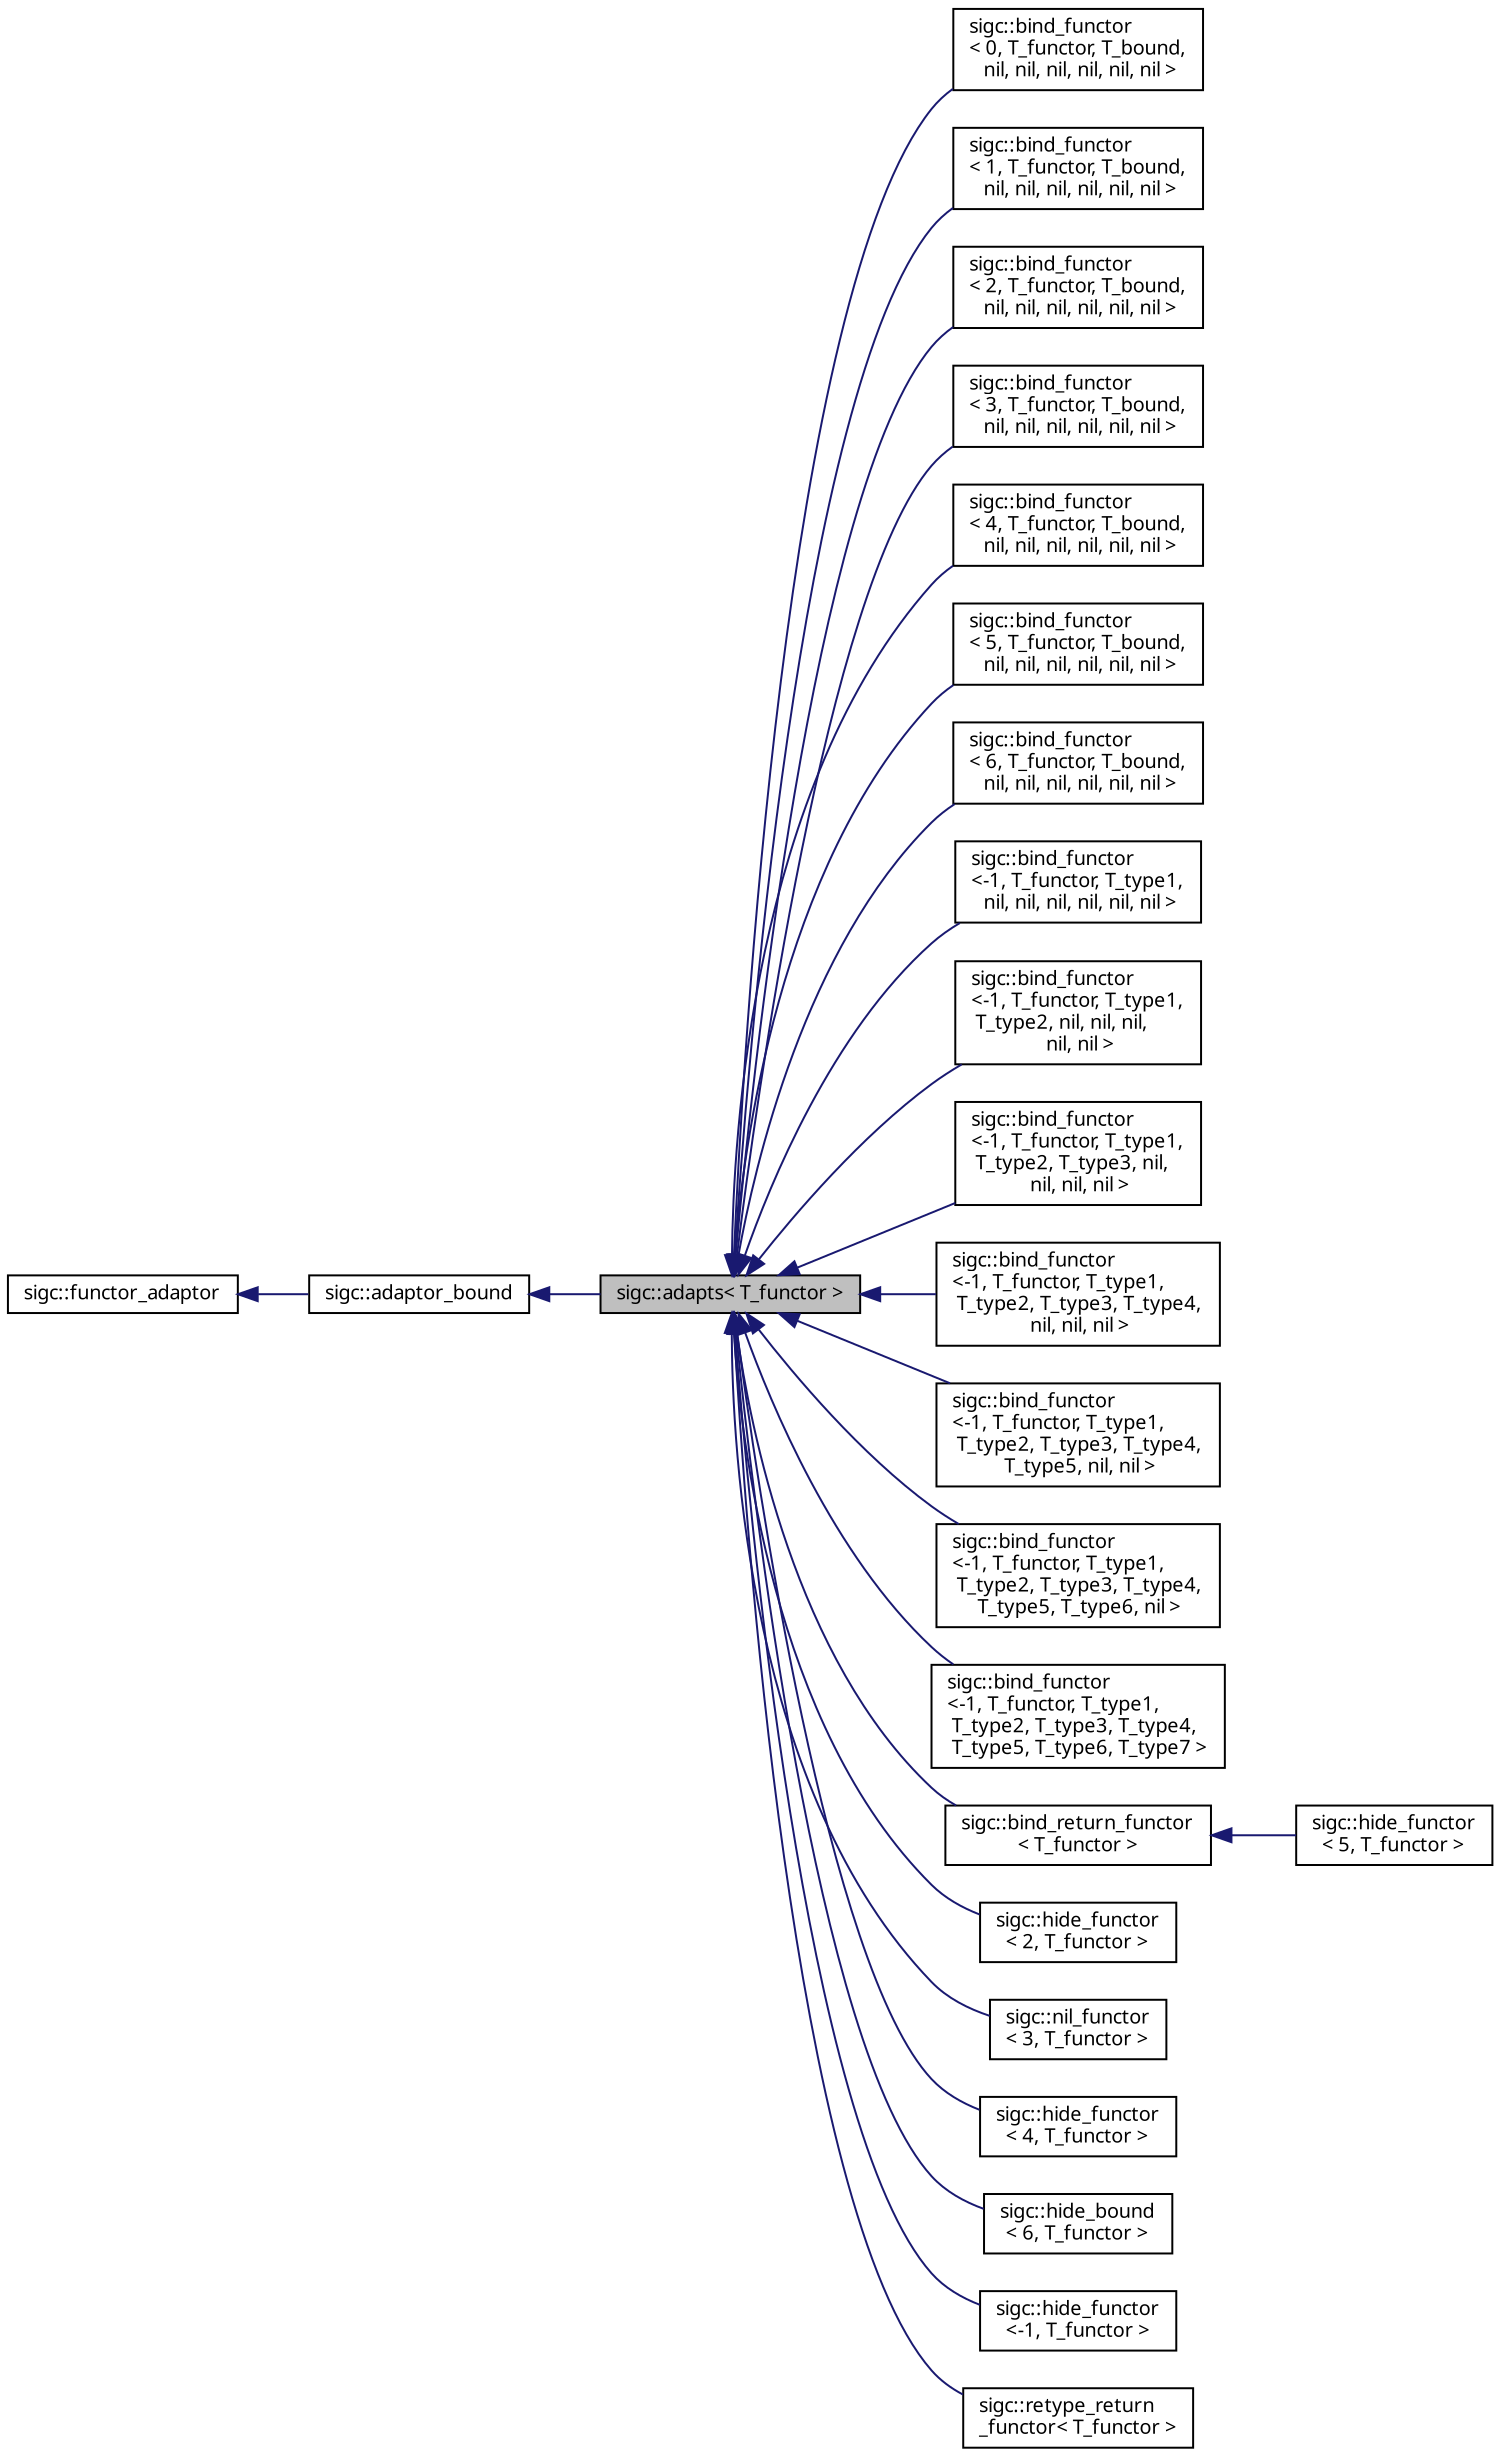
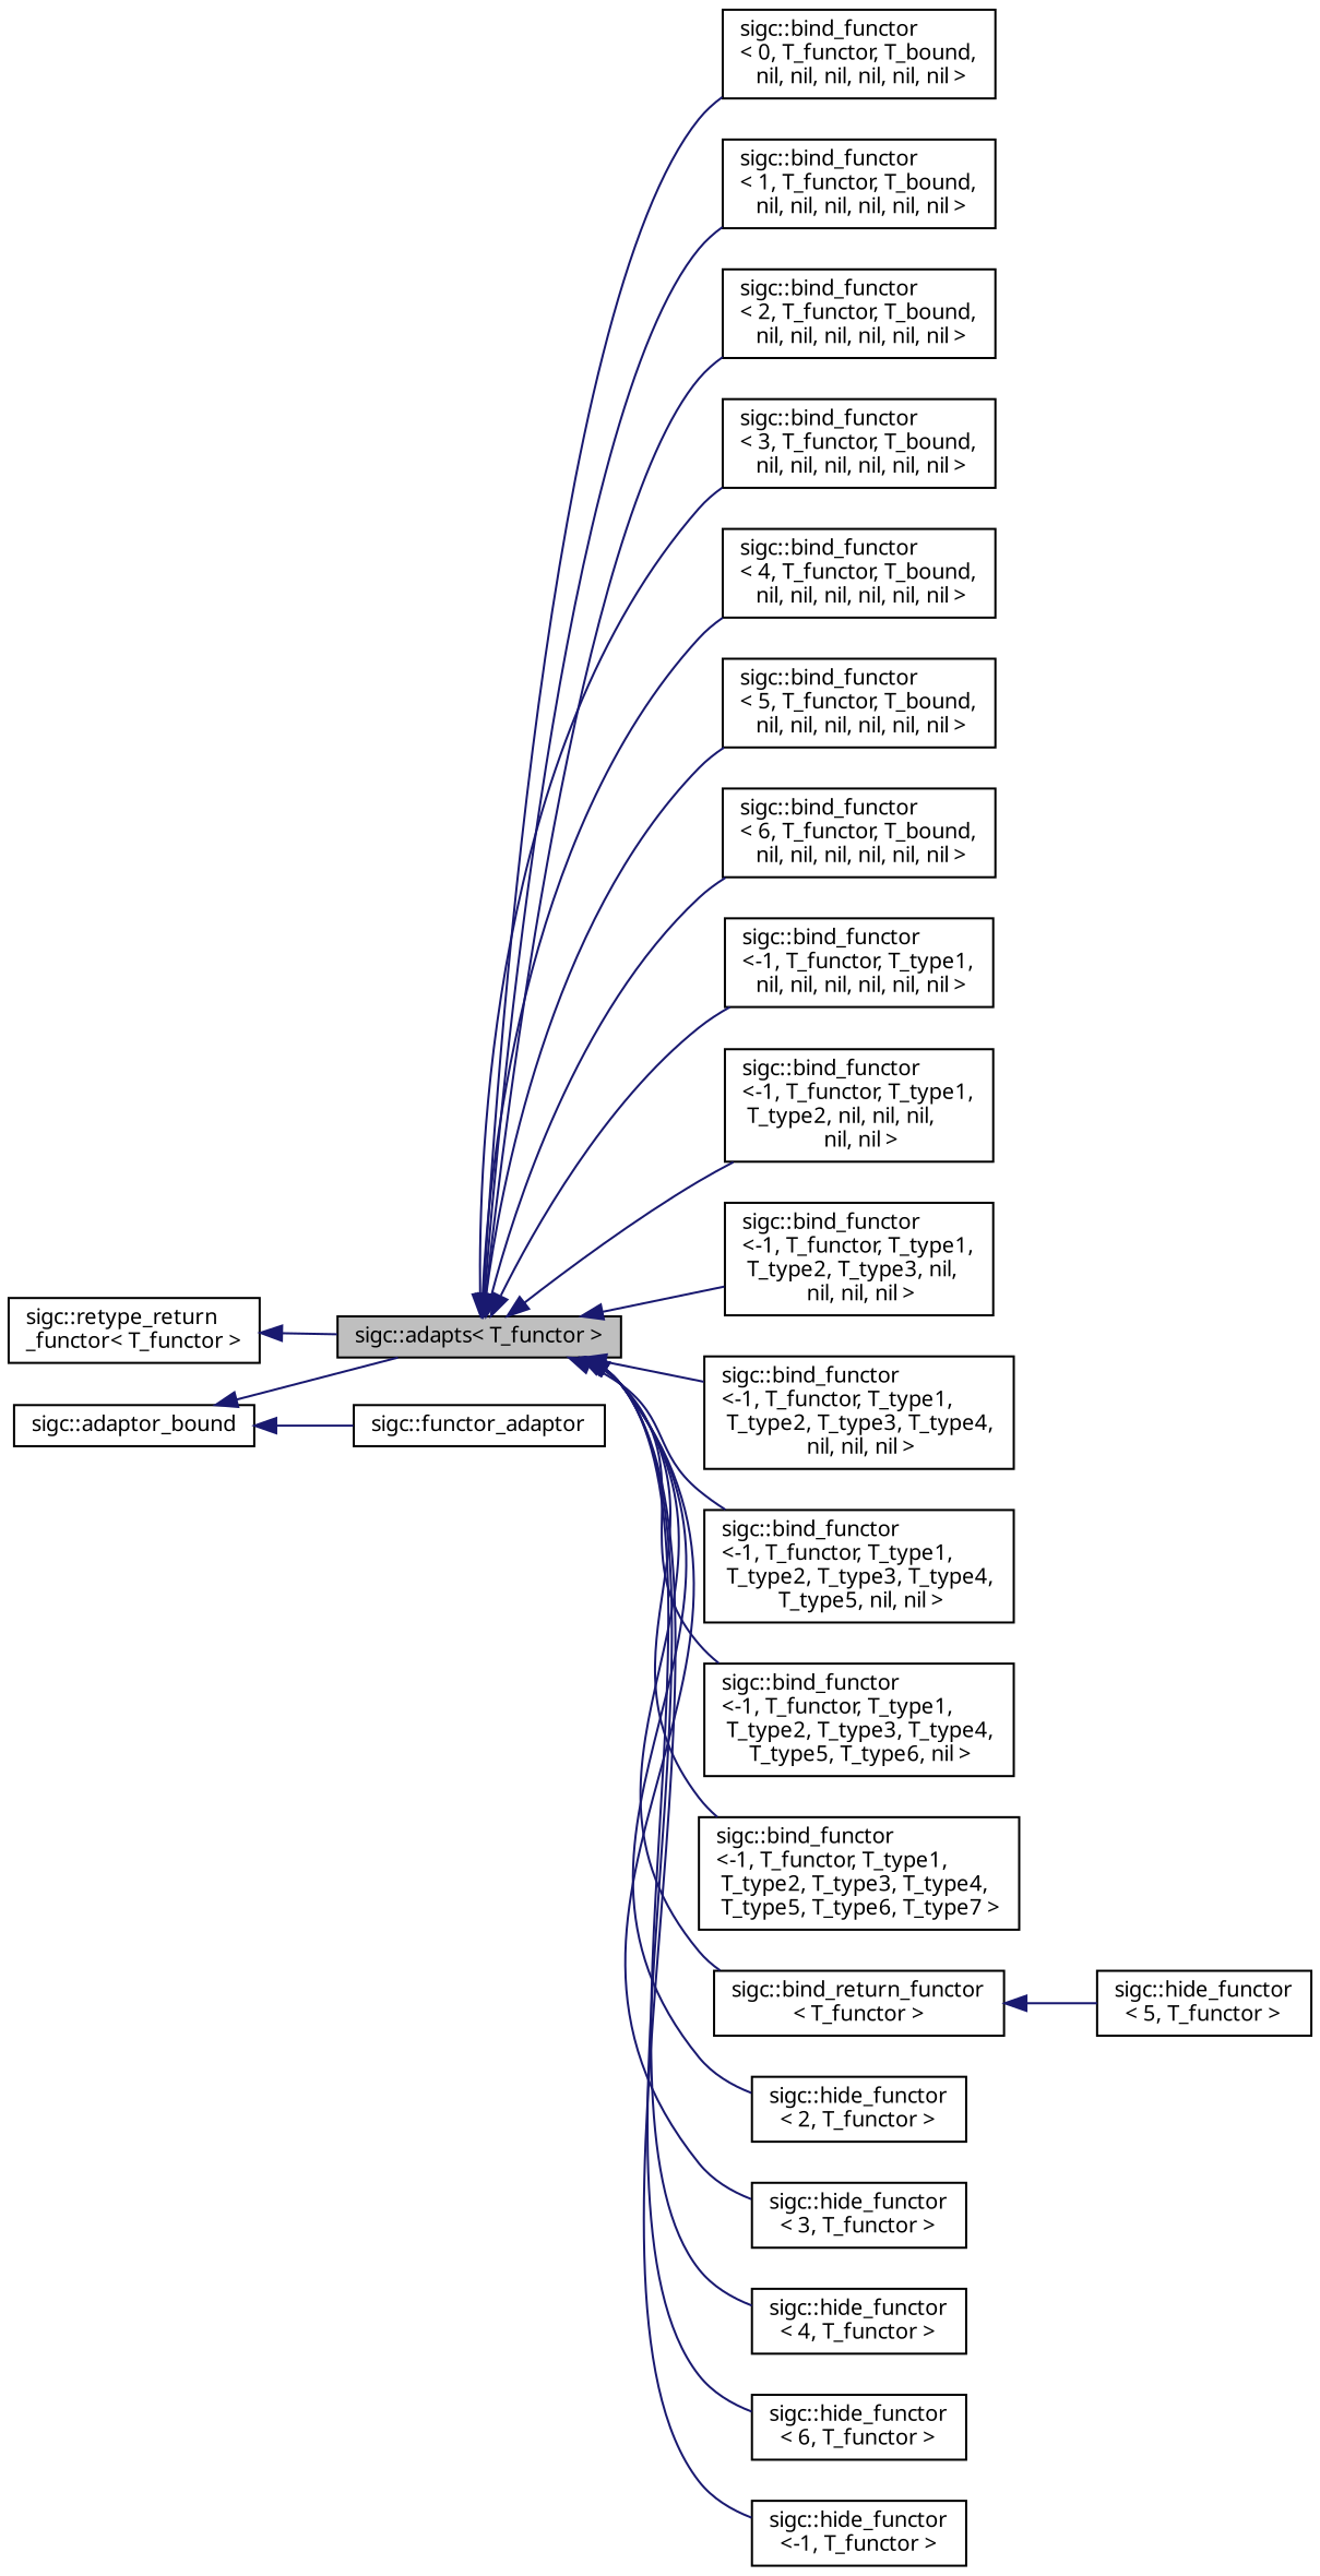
  digraph {
    rankdir=LR
    node [color=black fillcolor=white fontname=Sans fontsize=10 shape=record style=filled]
    edge [color=midnightblue dir=back fontname=Sans fontsize=10 labelfontname=Sans labelfontsize=10 style=solid]
    n1 [fillcolor=grey75 fontcolor=black height=0.2 label="sigc::adapts\< T_functor \>" width=0.4]
    n2 [height=0.2 label="sigc::bind_functor\l\< 0, T_functor, T_bound,\l nil, nil, nil, nil, nil, nil \>" width=0.4]
    n3 [height=0.2 label="sigc::bind_functor\l\< 1, T_functor, T_bound,\l nil, nil, nil, nil, nil, nil \>" width=0.4]
    n4 [height=0.2 label="sigc::bind_functor\l\< 2, T_functor, T_bound,\l nil, nil, nil, nil, nil, nil \>" width=0.4]
    n5 [height=0.2 label="sigc::bind_functor\l\< 3, T_functor, T_bound,\l nil, nil, nil, nil, nil, nil \>" width=0.4]
    n6 [height=0.2 label="sigc::bind_functor\l\< 4, T_functor, T_bound,\l nil, nil, nil, nil, nil, nil \>" width=0.4]
    n7 [height=0.2 label="sigc::bind_functor\l\< 5, T_functor, T_bound,\l nil, nil, nil, nil, nil, nil \>" width=0.4]
    n8 [height=0.2 label="sigc::bind_functor\l\< 6, T_functor, T_bound,\l nil, nil, nil, nil, nil, nil \>" width=0.4]
    n9 [height=0.2 label="sigc::bind_functor\l\<-1, T_functor, T_type1,\l nil, nil, nil, nil, nil, nil \>" width=0.4]
    n10 [height=0.2 label="sigc::bind_functor\l\<-1, T_functor, T_type1,\l T_type2, nil, nil, nil,\l nil, nil \>" width=0.4]
    n11 [height=0.2 label="sigc::bind_functor\l\<-1, T_functor, T_type1,\l T_type2, T_type3, nil,\l nil, nil, nil \>" width=0.4]
    n12 [height=0.2 label="sigc::bind_functor\l\<-1, T_functor, T_type1,\l T_type2, T_type3, T_type4,\l nil, nil, nil \>" width=0.4]
    n13 [height=0.2 label="sigc::bind_functor\l\<-1, T_functor, T_type1,\l T_type2, T_type3, T_type4,\l T_type5, nil, nil \>" width=0.4]
    n14 [height=0.2 label="sigc::bind_functor\l\<-1, T_functor, T_type1,\l T_type2, T_type3, T_type4,\l T_type5, T_type6, nil \>" width=0.4]
    n15 [height=0.2 label="sigc::bind_functor\l\<-1, T_functor, T_type1,\l T_type2, T_type3, T_type4,\l T_type5, T_type6, T_type7 \>" width=0.4]
    n16 [height=0.2 label="sigc::bind_return_functor\l\< T_functor \>" width=0.4]
    n17 [height=0.2 label="sigc::hide_functor\l\< 2, T_functor \>" width=0.4]
-   n18 [height=0.2 label="sigc::nil_functor\l\< 3, T_functor \>" width=0.4]
+   n18 [height=0.2 label="sigc::hide_functor\l\< 3, T_functor \>" width=0.4]
    n19 [height=0.2 label="sigc::hide_functor\l\< 4, T_functor \>" width=0.4]
-   n20 [height=0.2 label="sigc::hide_bound\l\< 6, T_functor \>" width=0.4]
+   n20 [height=0.2 label="sigc::hide_functor\l\< 6, T_functor \>" width=0.4]
    n21 [height=0.2 label="sigc::hide_functor\l\<-1, T_functor \>" width=0.4]
    n22 [height=0.2 label="sigc::retype_return\l_functor\< T_functor \>" width=0.4]
    n23 [height=0.2 label="sigc::hide_functor\l\< 5, T_functor \>" width=0.4]
    n24 [height=0.2 label="sigc::adaptor_bound" width=0.4]
    n25 [height=0.2 label="sigc::functor_adaptor" width=0.4]
    n1 -> n2
    n1 -> n3
    n1 -> n4
    n1 -> n5
    n1 -> n6
    n1 -> n7
    n1 -> n8
    n1 -> n9
    n1 -> n10
    n1 -> n11
    n1 -> n12
    n1 -> n13
    n1 -> n14
    n1 -> n15
    n1 -> n16
    n1 -> n17
    n1 -> n18
    n1 -> n19
    n1 -> n20
    n1 -> n21
-   n1 -> n22
+   n22 -> n1
    n16 -> n23
    n24 -> n1
-   n25 -> n24
+   n24 -> n25
  }
